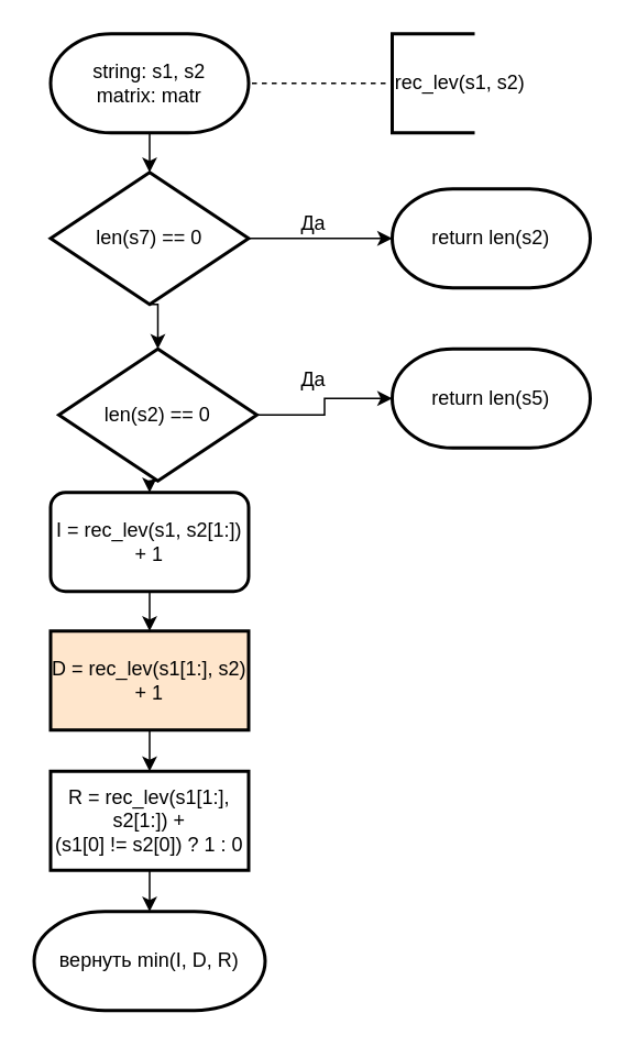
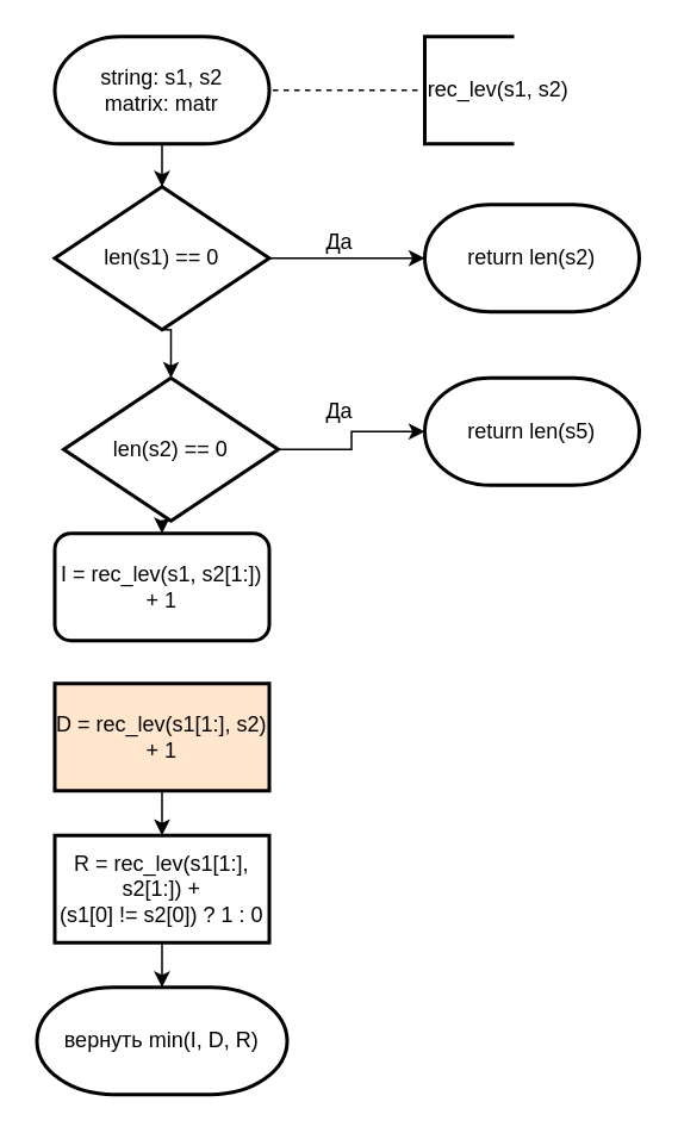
  <mxCell id="0" />
  <mxCell id="1" parent="0" />
  <mxCell id="2" value="" style="edgeStyle=orthogonalEdgeStyle;rounded=0;orthogonalLoop=1;jettySize=auto;html=1;" edge="1" parent="1" source="3" target="8"><mxGeometry relative="1" as="geometry" /></mxCell>
  <mxCell id="3" value="string: s1, s2&lt;br&gt;matrix: matr" style="strokeWidth=2;html=1;shape=mxgraph.flowchart.terminator;whiteSpace=wrap;" vertex="1" parent="1"><mxGeometry x="30" y="20" width="120" height="60" as="geometry" /></mxCell>
  <mxCell id="4" value="" style="endArrow=none;dashed=1;html=1;entryX=1;entryY=0.5;entryDx=0;entryDy=0;entryPerimeter=0;" edge="1" parent="1" target="3"><mxGeometry width="50" height="50" relative="1" as="geometry"><mxPoint x="233" y="50" as="sourcePoint" /><mxPoint x="154" y="298" as="targetPoint" /></mxGeometry></mxCell>
  <mxCell id="5" value="rec_lev(s1, s2)" style="strokeWidth=2;html=1;shape=mxgraph.flowchart.annotation_1;align=left;pointerEvents=1;" vertex="1" parent="1"><mxGeometry x="237" y="20" width="50" height="60" as="geometry" /></mxCell>
  <mxCell id="6" style="edgeStyle=orthogonalEdgeStyle;rounded=0;orthogonalLoop=1;jettySize=auto;html=1;exitX=0.5;exitY=1;exitDx=0;exitDy=0;entryX=0.5;entryY=0;entryDx=0;entryDy=0;" edge="1" parent="1" source="8" target="11"><mxGeometry relative="1" as="geometry" /></mxCell>
  <mxCell id="7" style="edgeStyle=orthogonalEdgeStyle;rounded=0;orthogonalLoop=1;jettySize=auto;html=1;exitX=1;exitY=0.5;exitDx=0;exitDy=0;entryX=0;entryY=0.5;entryDx=0;entryDy=0;entryPerimeter=0;" edge="1" parent="1" source="8" target="12"><mxGeometry relative="1" as="geometry" /></mxCell>
- <mxCell id="8" value="len(s7) == 0" style="rhombus;whiteSpace=wrap;html=1;strokeWidth=2;" vertex="1" parent="1"><mxGeometry x="30" y="104" width="120" height="80" as="geometry" /></mxCell>
+ <mxCell id="8" value="len(s1) == 0" style="rhombus;whiteSpace=wrap;html=1;strokeWidth=2;" vertex="1" parent="1"><mxGeometry x="30" y="104" width="120" height="80" as="geometry" /></mxCell>
  <mxCell id="9" style="edgeStyle=orthogonalEdgeStyle;rounded=0;orthogonalLoop=1;jettySize=auto;html=1;exitX=1;exitY=0.5;exitDx=0;exitDy=0;entryX=0;entryY=0.5;entryDx=0;entryDy=0;entryPerimeter=0;" edge="1" parent="1" source="11" target="13"><mxGeometry relative="1" as="geometry" /></mxCell>
  <mxCell id="10" style="edgeStyle=orthogonalEdgeStyle;rounded=0;orthogonalLoop=1;jettySize=auto;html=1;exitX=0.5;exitY=1;exitDx=0;exitDy=0;entryX=0.5;entryY=0;entryDx=0;entryDy=0;" edge="1" parent="1" source="11" target="17"><mxGeometry relative="1" as="geometry" /></mxCell>
  <mxCell id="11" value="len(s2) == 0" style="rhombus;whiteSpace=wrap;html=1;strokeWidth=2;" vertex="1" parent="1"><mxGeometry x="35" y="211" width="120" height="80" as="geometry" /></mxCell>
  <mxCell id="12" value="return len(s2)" style="strokeWidth=2;html=1;shape=mxgraph.flowchart.terminator;whiteSpace=wrap;" vertex="1" parent="1"><mxGeometry x="237" y="114" width="120" height="60" as="geometry" /></mxCell>
  <mxCell id="13" value="return len(s5)" style="strokeWidth=2;html=1;shape=mxgraph.flowchart.terminator;whiteSpace=wrap;" vertex="1" parent="1"><mxGeometry x="237" y="211" width="120" height="60" as="geometry" /></mxCell>
  <mxCell id="14" value="Да" style="text;html=1;align=center;verticalAlign=middle;resizable=0;points=[];autosize=1;" vertex="1" parent="1"><mxGeometry x="176" y="221" width="25" height="18" as="geometry" /></mxCell>
  <mxCell id="15" value="Да" style="text;html=1;align=center;verticalAlign=middle;resizable=0;points=[];autosize=1;" vertex="1" parent="1"><mxGeometry x="176" y="126" width="25" height="18" as="geometry" /></mxCell>
- <mxCell id="16" value="" style="edgeStyle=orthogonalEdgeStyle;rounded=0;orthogonalLoop=1;jettySize=auto;html=1;" edge="1" parent="1" source="17" target="19"><mxGeometry relative="1" as="geometry" /></mxCell>
  <mxCell id="17" value="I = rec_lev(s1, s2[1:]) + 1" style="whiteSpace=wrap;html=1;strokeWidth=2;rounded=1;" vertex="1" parent="1"><mxGeometry x="30" y="298" width="120" height="60" as="geometry" /></mxCell>
  <mxCell id="18" value="" style="edgeStyle=orthogonalEdgeStyle;rounded=0;orthogonalLoop=1;jettySize=auto;html=1;" edge="1" parent="1" source="19" target="21"><mxGeometry relative="1" as="geometry" /></mxCell>
  <mxCell id="19" value="D = rec_lev(s1[1:], s2) + 1" style="whiteSpace=wrap;html=1;strokeWidth=2;fillColor=#ffe6cc;" vertex="1" parent="1"><mxGeometry x="30" y="382" width="120" height="60" as="geometry" /></mxCell>
  <mxCell id="20" value="" style="edgeStyle=orthogonalEdgeStyle;rounded=0;orthogonalLoop=1;jettySize=auto;html=1;" edge="1" parent="1" source="21" target="22"><mxGeometry relative="1" as="geometry" /></mxCell>
  <mxCell id="21" value="R = rec_lev(s1[1:], s2[1:])&amp;nbsp;+&lt;br&gt;(s1[0] != s2[0]) ? 1 : 0" style="whiteSpace=wrap;html=1;strokeWidth=2;" vertex="1" parent="1"><mxGeometry x="30" y="467" width="120" height="60" as="geometry" /></mxCell>
  <mxCell id="22" value="вернуть min(I, D, R)" style="strokeWidth=2;html=1;shape=mxgraph.flowchart.terminator;whiteSpace=wrap;" vertex="1" parent="1"><mxGeometry x="20" y="552" width="140" height="60" as="geometry" /></mxCell>
